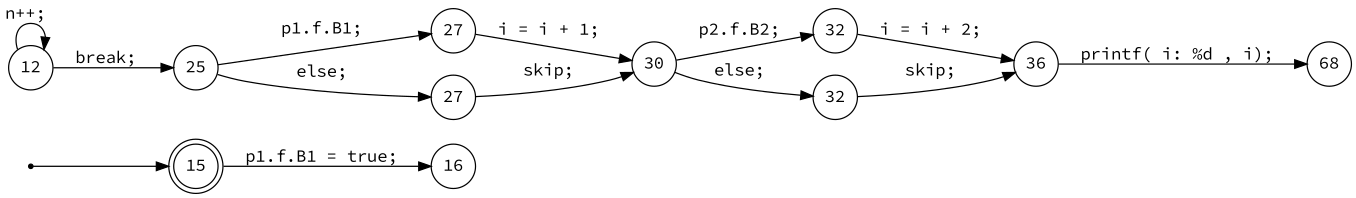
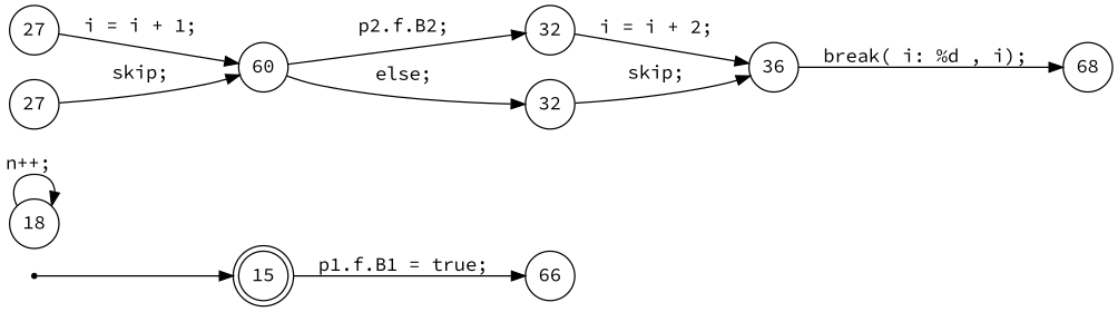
  digraph {
    fontname="Source Code Pro"
    rankdir=LR
    node [fixedsize=true fontname="Source Code Pro" shape=circle]
    edge [fontname="Source Code Pro"]
    n1 [label=15 shape=doublecircle]
-   n2 [label=16]
+   n2 [label=66]
    s93824993323856 [shape=point fixedsize=""]
-   n4 [label=12]
-   n5 [label=25]
+   n4 [label=18]
    n6 [label=27]
    n7 [label=27]
-   n8 [label=30]
+   n8 [label=60]
    n9 [label=32]
    n10 [label=32]
    n11 [label=36]
    n12 [label=68]
    n1 -> n2 [label="p1.f.B1 = true; "]
    s93824993323856 -> n1
    n4 -> n4 [label="n++; "]
-   n4 -> n5 [label="break; "]
-   n5 -> n6 [label="p1.f.B1; "]
-   n5 -> n7 [label="else; "]
    n6 -> n8 [label="i = i + 1; "]
    n7 -> n8 [label="skip; "]
    n8 -> n9 [label="p2.f.B2; "]
    n8 -> n10 [label="else; "]
    n9 -> n11 [label="i = i + 2; "]
    n10 -> n11 [label="skip; "]
-   n11 -> n12 [label="printf( i: %d , i); "]
+   n11 -> n12 [label="break( i: %d , i); "]
  }
